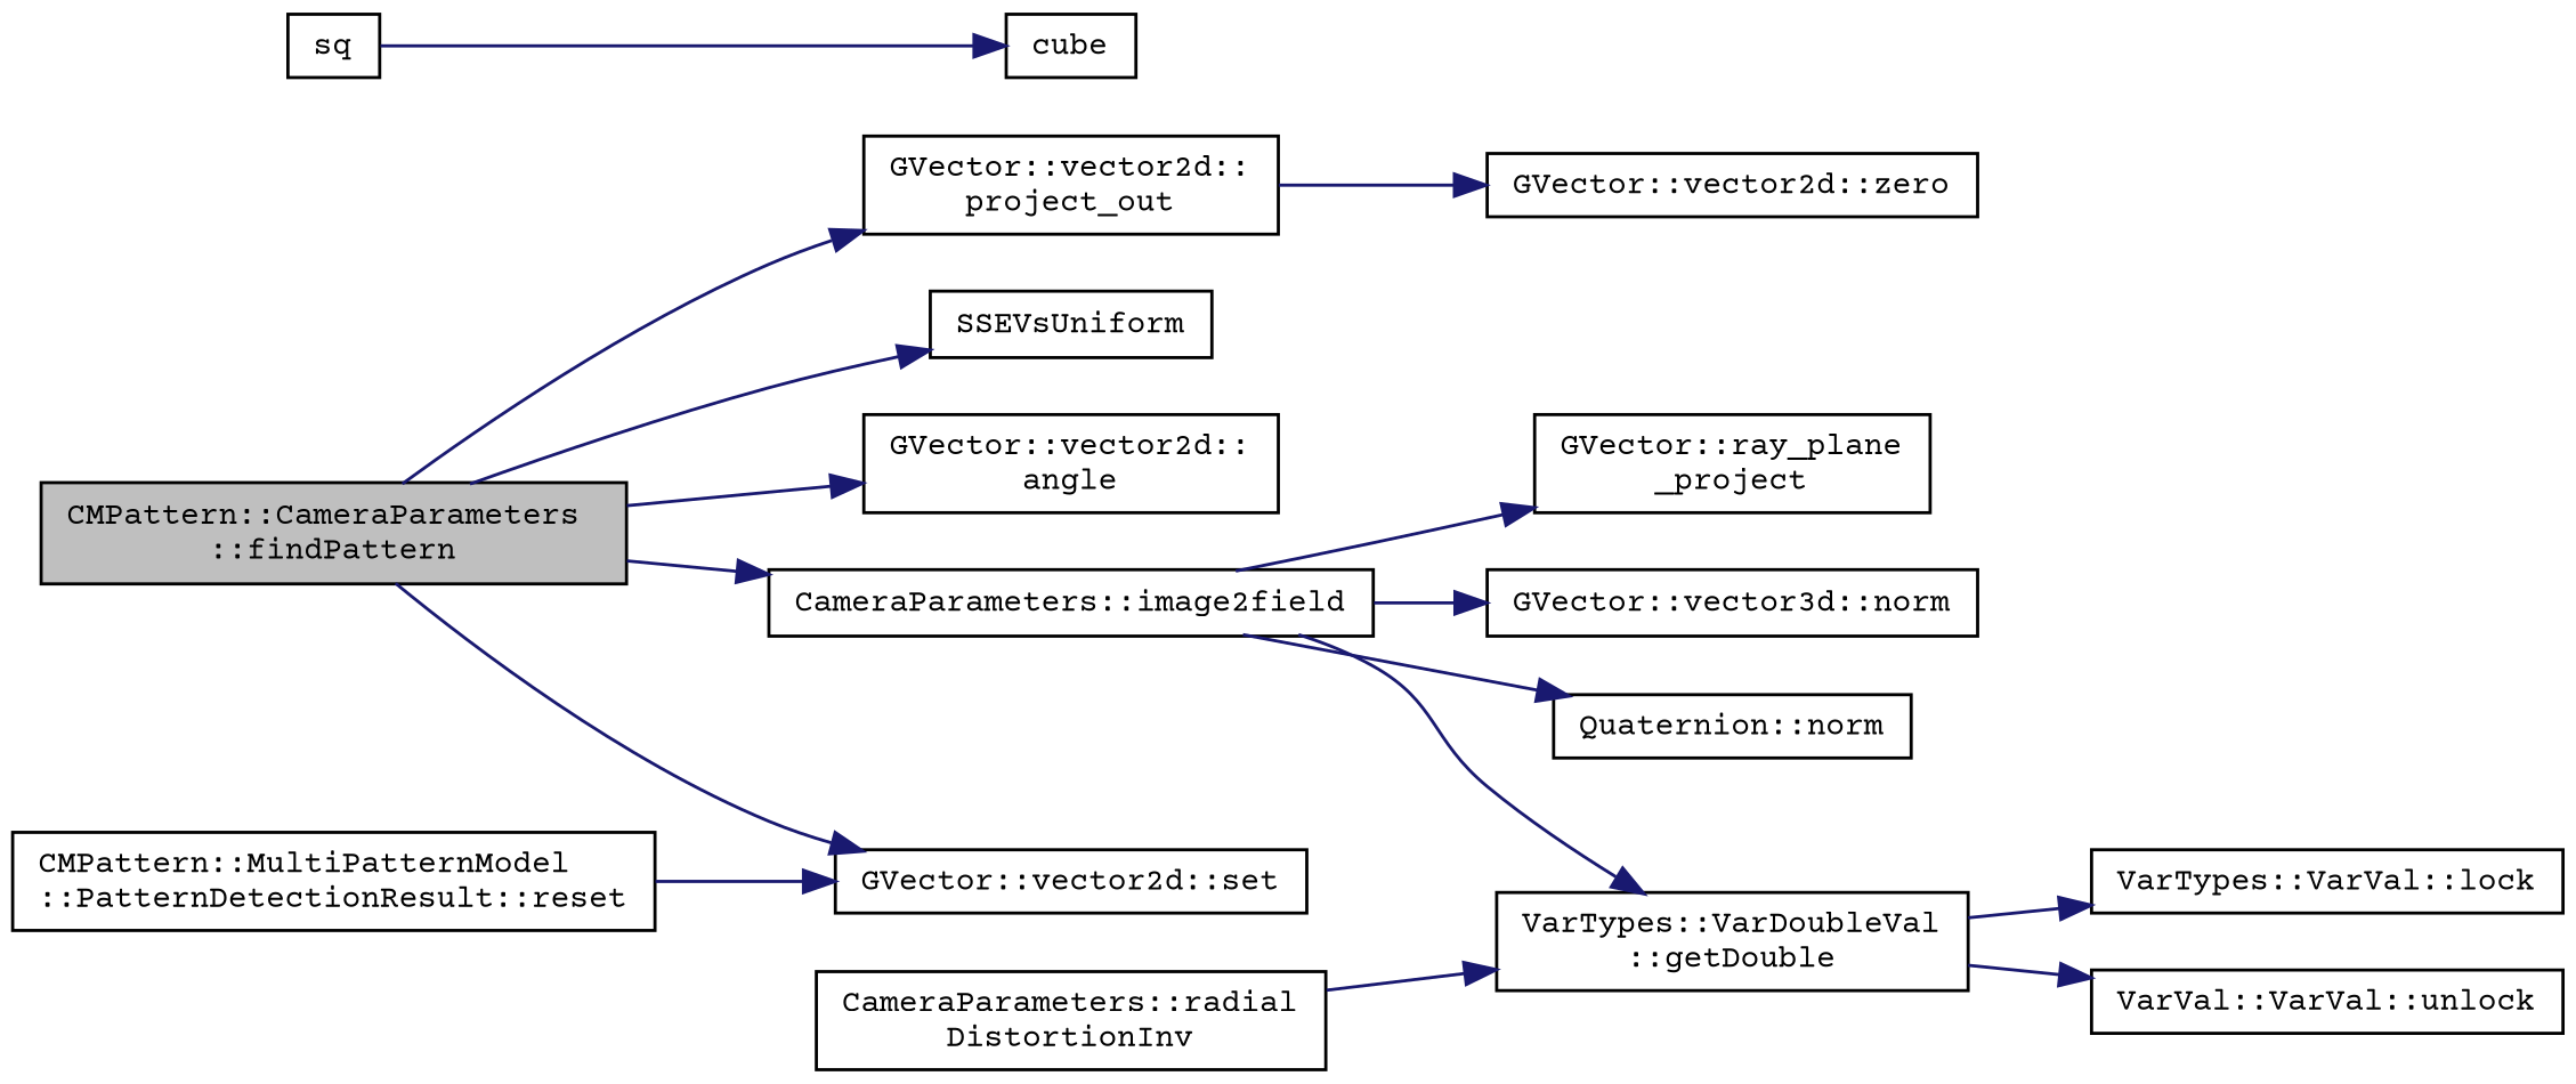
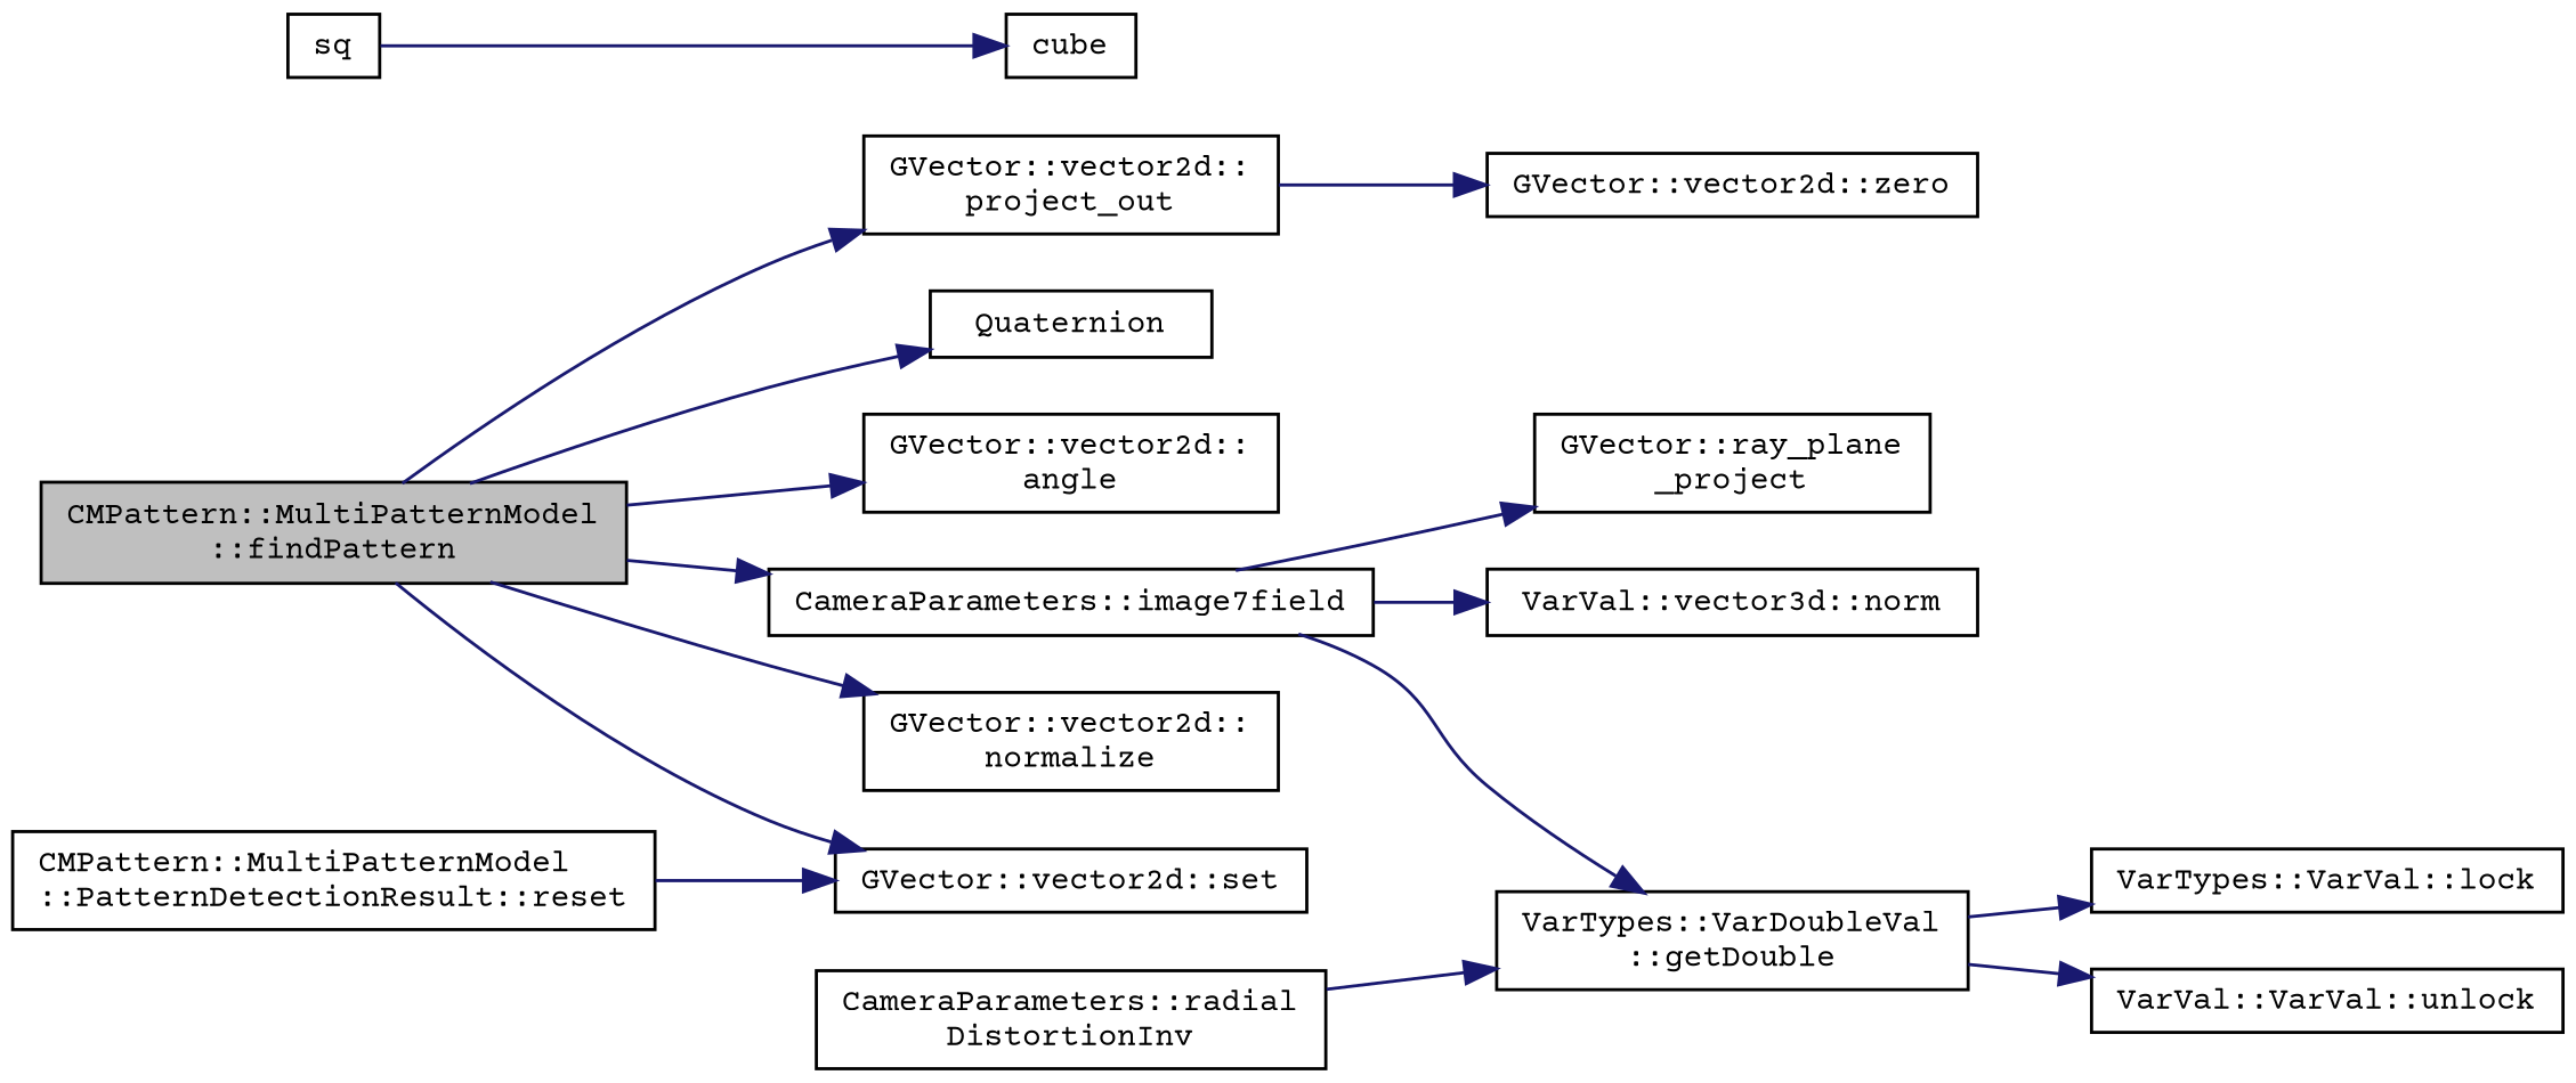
  digraph {
    fontname="Courier Prime"
    rankdir=LR
    node [color=black fillcolor=white fontname="Courier Prime" fontsize=10 shape=record style=filled]
    edge [color=midnightblue fontname="Courier Prime" fontsize=10 labelfontname=Helvetica labelfontsize=10 style=solid]
-   n1 [fillcolor=grey75 fontcolor=black height=0.2 label="CMPattern::CameraParameters\l::findPattern" width=0.4]
+   n1 [fillcolor=grey75 fontcolor=black height=0.2 label="CMPattern::MultiPatternModel\l::findPattern" width=0.4]
    n2 [height=0.2 label="GVector::vector2d::\langle" width=0.4]
-   n3 [height=0.2 label="CameraParameters::image2field" width=0.4]
+   n3 [height=0.2 label="CameraParameters::image7field" width=0.4]
+   n4 [height=0.2 label="GVector::vector2d::\lnormalize" width=0.4]
    n5 [height=0.2 label="GVector::vector2d::\lproject_out" width=0.4]
    n6 [height=0.2 label="GVector::vector2d::set" width=0.4]
-   n7 [height=0.2 label=SSEVsUniform width=0.4]
+   n7 [height=0.2 label=Quaternion width=0.4]
    n8 [height=0.2 label="VarTypes::VarDoubleVal\l::getDouble" width=0.4]
-   n9 [height=0.2 label="GVector::vector3d::norm" width=0.4]
-   n10 [height=0.2 label="Quaternion::norm" width=0.4]
+   n9 [height=0.2 label="VarVal::vector3d::norm" width=0.4]
    n11 [height=0.2 label="GVector::ray_plane\l_project" width=0.4]
    n12 [height=0.2 label="GVector::vector2d::zero" width=0.4]
    n13 [height=0.2 label="CMPattern::MultiPatternModel\l::PatternDetectionResult::reset" width=0.4]
    n14 [height=0.2 label=sq width=0.4]
    n15 [height=0.2 label=cube width=0.4]
    n16 [height=0.2 label="VarTypes::VarVal::lock" width=0.4]
    n17 [height=0.2 label="VarVal::VarVal::unlock" width=0.4]
    n18 [height=0.2 label="CameraParameters::radial\lDistortionInv" width=0.4]
    n1 -> n2
    n1 -> n3
+   n1 -> n4
    n1 -> n5
    n1 -> n6
    n1 -> n7
    n3 -> n8
    n3 -> n9
-   n3 -> n10
    n3 -> n11
    n5 -> n12
    n8 -> n16
    n8 -> n17
    n13 -> n6
    n14 -> n15
    n18 -> n8
  }
